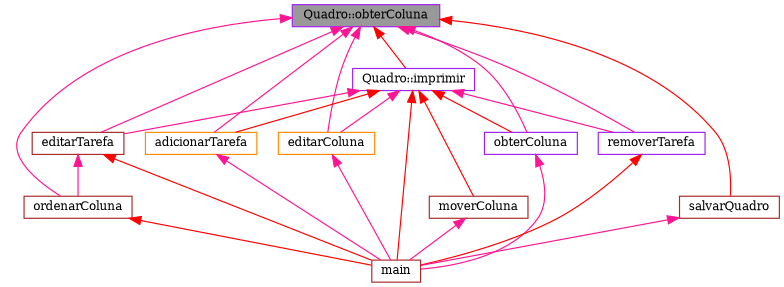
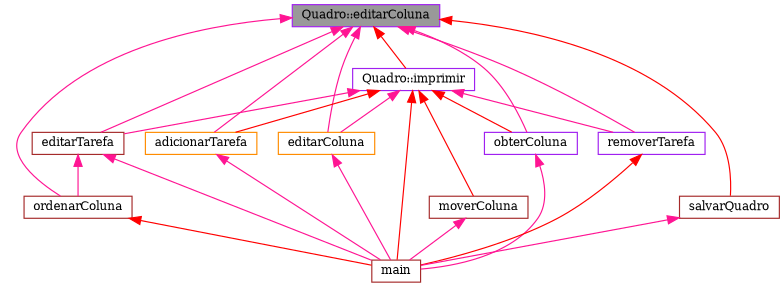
  digraph {
    fontname="DejaVu Serif"
    rankdir=TB
    node [color=brown fillcolor=white fontname="DejaVu Serif" fontsize=10 shape=box style=filled]
    edge [color=deeppink dir=back fontname="DejaVu Serif" fontsize=10 labelfontname=Helvetica labelfontsize=10 style=solid]
-   n1 [color=purple fillcolor=grey60 fontcolor=black height=0.2 label="Quadro::obterColuna" width=0.4]
+   n1 [color=purple fillcolor=grey60 fontcolor=black height=0.2 label="Quadro::editarColuna" width=0.4]
    n2 [color=darkorange height=0.2 label=adicionarTarefa width=0.4]
    n3 [color=darkorange height=0.2 label=editarColuna width=0.4]
    n4 [height=0.2 label=editarTarefa width=0.4]
    n5 [color=purple height=0.2 label="Quadro::imprimir" width=0.4]
    n6 [color=purple height=0.2 label=obterColuna width=0.4]
    n7 [height=0.2 label=ordenarColuna width=0.4]
    n8 [color=purple height=0.2 label=removerTarefa width=0.4]
    n9 [height=0.2 label=salvarQuadro width=0.4]
    n10 [height=0.2 label=main width=0.4]
    n11 [height=0.2 label=moverColuna width=0.4]
    n1 -> n2
    n1 -> n3
    n1 -> n4
    n1 -> n5 [color=red]
    n1 -> n6
    n1 -> n7
    n1 -> n8
    n1 -> n9 [color=red]
    n2 -> n10
    n3 -> n10
    n4 -> n7
-   n4 -> n10 [color=red]
+   n4 -> n10
    n5 -> n2 [color=red]
    n5 -> n3
    n5 -> n4
    n5 -> n6 [color=red]
    n5 -> n8
    n5 -> n10 [color=red]
    n5 -> n11 [color=red]
    n6 -> n10
    n7 -> n10 [color=red]
    n8 -> n10 [color=red]
    n9 -> n10
    n11 -> n10
  }
